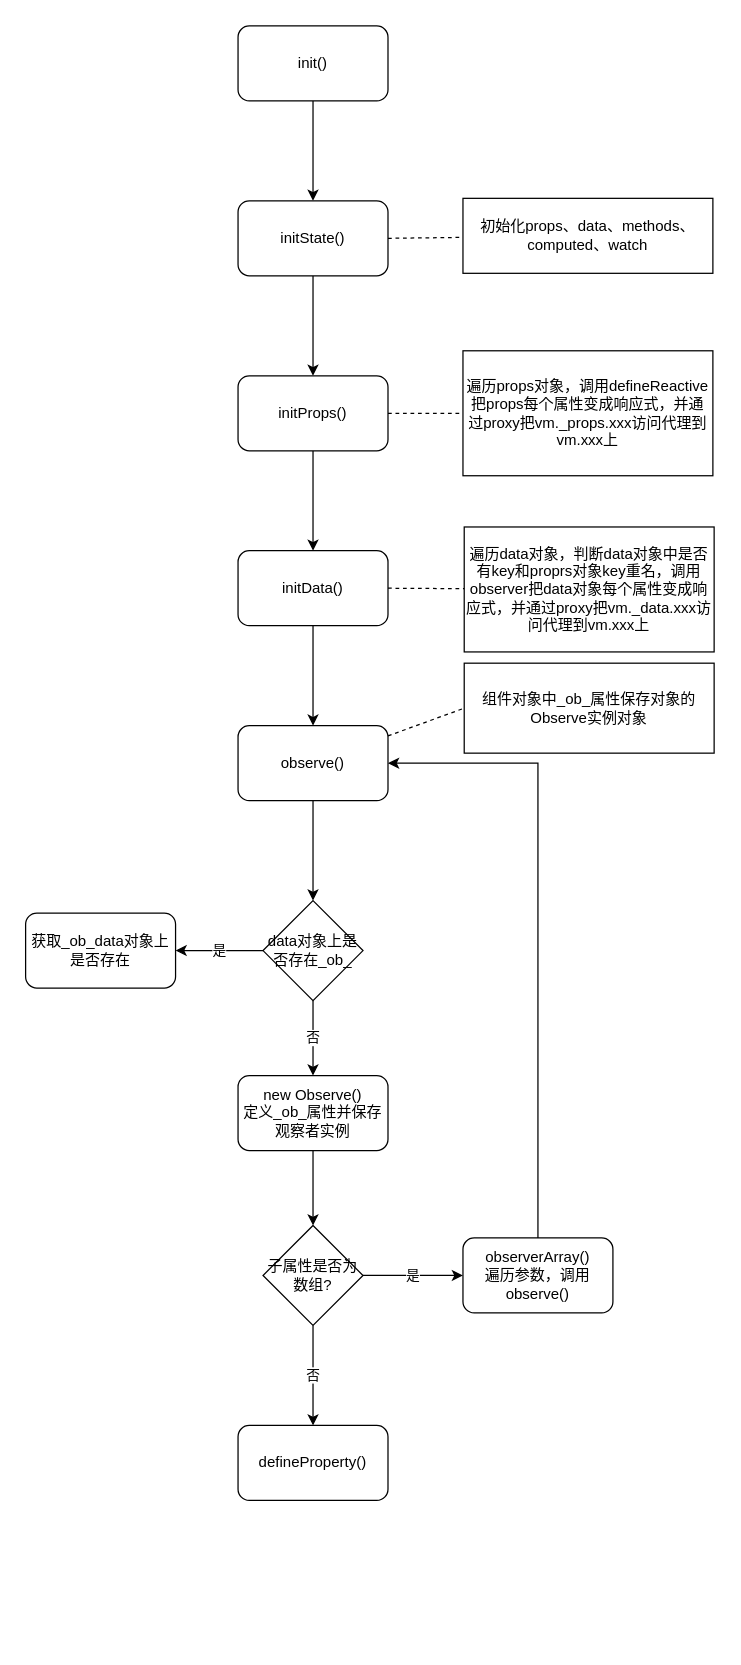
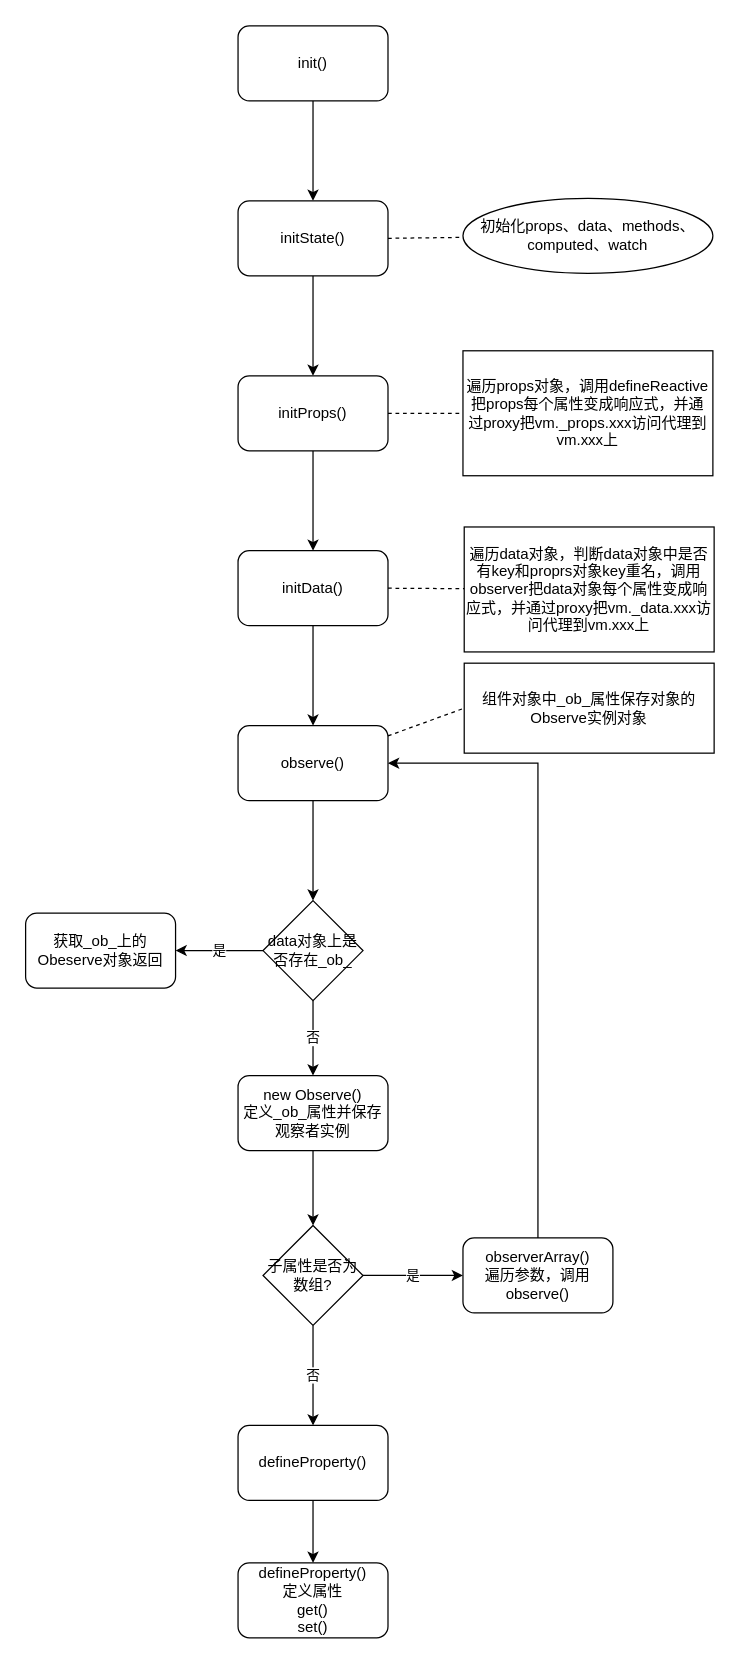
  <mxCell id="0" />
  <mxCell id="1" parent="0" />
  <mxCell id="2" value="" style="edgeStyle=orthogonalEdgeStyle;rounded=0;orthogonalLoop=1;jettySize=auto;html=1;" parent="1" source="3" target="5" edge="1"><mxGeometry relative="1" as="geometry" /></mxCell>
  <mxCell id="3" value="init()" style="rounded=1;whiteSpace=wrap;html=1;" parent="1" vertex="1"><mxGeometry x="190" y="20" width="120" height="60" as="geometry" /></mxCell>
  <mxCell id="4" value="" style="edgeStyle=orthogonalEdgeStyle;rounded=0;orthogonalLoop=1;jettySize=auto;html=1;" parent="1" source="5" target="7" edge="1"><mxGeometry relative="1" as="geometry" /></mxCell>
  <mxCell id="5" value="initState()" style="rounded=1;whiteSpace=wrap;html=1;" parent="1" vertex="1"><mxGeometry x="190" y="160" width="120" height="60" as="geometry" /></mxCell>
  <mxCell id="6" value="" style="edgeStyle=orthogonalEdgeStyle;rounded=0;orthogonalLoop=1;jettySize=auto;html=1;" parent="1" source="7" target="9" edge="1"><mxGeometry relative="1" as="geometry" /></mxCell>
  <mxCell id="7" value="initProps()" style="rounded=1;whiteSpace=wrap;html=1;" parent="1" vertex="1"><mxGeometry x="190" y="300" width="120" height="60" as="geometry" /></mxCell>
  <mxCell id="8" value="" style="edgeStyle=orthogonalEdgeStyle;rounded=0;orthogonalLoop=1;jettySize=auto;html=1;" parent="1" source="9" target="11" edge="1"><mxGeometry relative="1" as="geometry" /></mxCell>
  <mxCell id="9" value="initData()" style="rounded=1;whiteSpace=wrap;html=1;" parent="1" vertex="1"><mxGeometry x="190" y="440" width="120" height="60" as="geometry" /></mxCell>
  <mxCell id="10" value="" style="edgeStyle=orthogonalEdgeStyle;rounded=0;orthogonalLoop=1;jettySize=auto;html=1;entryX=0.5;entryY=0;entryDx=0;entryDy=0;" edge="1" parent="1" source="11" target="28"><mxGeometry relative="1" as="geometry"><mxPoint x="250" y="720" as="targetPoint" /></mxGeometry></mxCell>
  <mxCell id="11" value="observe()" style="rounded=1;whiteSpace=wrap;html=1;" parent="1" vertex="1"><mxGeometry x="190" y="580" width="120" height="60" as="geometry" /></mxCell>
  <mxCell id="12" value="" style="edgeStyle=orthogonalEdgeStyle;rounded=0;orthogonalLoop=1;jettySize=auto;html=1;" edge="1" parent="1" source="13" target="24"><mxGeometry relative="1" as="geometry" /></mxCell>
  <mxCell id="13" value="new Observe()&lt;br&gt;定义_ob_属性并保存观察者实例" style="rounded=1;whiteSpace=wrap;html=1;" parent="1" vertex="1"><mxGeometry x="190" y="860" width="120" height="60" as="geometry" /></mxCell>
+ <mxCell id="14" value="" style="edgeStyle=orthogonalEdgeStyle;rounded=0;orthogonalLoop=1;jettySize=auto;html=1;" edge="1" parent="1" source="15" target="25"><mxGeometry relative="1" as="geometry" /></mxCell>
  <mxCell id="15" value="defineProperty()" style="rounded=1;whiteSpace=wrap;html=1;" parent="1" vertex="1"><mxGeometry x="190" y="1140" width="120" height="60" as="geometry" /></mxCell>
- <mxCell id="16" value="初始化props、data、methods、computed、watch" style="rounded=0;whiteSpace=wrap;html=1;" parent="1" vertex="1"><mxGeometry x="370" y="158" width="200" height="60" as="geometry" /></mxCell>
+ <mxCell id="16" value="初始化props、data、methods、computed、watch" style="ellipse;whiteSpace=wrap;html=1;" parent="1" vertex="1"><mxGeometry x="370" y="158" width="200" height="60" as="geometry" /></mxCell>
  <mxCell id="17" value="" style="endArrow=none;dashed=1;html=1;exitX=1;exitY=0.5;exitDx=0;exitDy=0;" parent="1" source="5" target="16" edge="1"><mxGeometry width="50" height="50" relative="1" as="geometry"><mxPoint x="320" y="200" as="sourcePoint" /><mxPoint x="370" y="150" as="targetPoint" /></mxGeometry></mxCell>
  <mxCell id="18" value="遍历props对象，调用defineReactive把props每个属性变成响应式，并通过proxy把vm._props.xxx访问代理到vm.xxx上" style="rounded=0;whiteSpace=wrap;html=1;" parent="1" vertex="1"><mxGeometry x="370" y="280" width="200" height="100" as="geometry" /></mxCell>
  <mxCell id="19" value="" style="endArrow=none;dashed=1;html=1;exitX=1;exitY=0.5;exitDx=0;exitDy=0;" parent="1" source="7" target="18" edge="1"><mxGeometry width="50" height="50" relative="1" as="geometry"><mxPoint x="310" y="350" as="sourcePoint" /><mxPoint x="360" y="300" as="targetPoint" /></mxGeometry></mxCell>
  <mxCell id="20" value="遍历data对象，判断data对象中是否有key和proprs对象key重名，调用observer把data对象每个属性变成响应式，并通过proxy把vm._data.xxx访问代理到vm.xxx上" style="rounded=0;whiteSpace=wrap;html=1;" parent="1" vertex="1"><mxGeometry x="371" y="421" width="200" height="100" as="geometry" /></mxCell>
  <mxCell id="21" value="" style="endArrow=none;dashed=1;html=1;exitX=1;exitY=0.5;exitDx=0;exitDy=0;" parent="1" source="9" target="20" edge="1"><mxGeometry width="50" height="50" relative="1" as="geometry"><mxPoint x="340" y="500" as="sourcePoint" /><mxPoint x="390" y="450" as="targetPoint" /></mxGeometry></mxCell>
  <mxCell id="22" value="否" style="edgeStyle=orthogonalEdgeStyle;rounded=0;orthogonalLoop=1;jettySize=auto;html=1;" edge="1" parent="1" source="24" target="15"><mxGeometry relative="1" as="geometry" /></mxCell>
  <mxCell id="23" value="是" style="edgeStyle=orthogonalEdgeStyle;rounded=0;orthogonalLoop=1;jettySize=auto;html=1;" edge="1" parent="1" source="24"><mxGeometry relative="1" as="geometry"><mxPoint x="370" y="1020" as="targetPoint" /></mxGeometry></mxCell>
  <mxCell id="24" value="子属性是否为&lt;br&gt;数组?" style="rhombus;whiteSpace=wrap;html=1;" parent="1" vertex="1"><mxGeometry x="210" y="980" width="80" height="80" as="geometry" /></mxCell>
+ <mxCell id="25" value="defineProperty()&lt;br&gt;定义属性&lt;br&gt;get()&lt;br&gt;set()" style="rounded=1;whiteSpace=wrap;html=1;" parent="1" vertex="1"><mxGeometry x="190" y="1250" width="120" height="60" as="geometry" /></mxCell>
  <mxCell id="26" value="否" style="edgeStyle=orthogonalEdgeStyle;rounded=0;orthogonalLoop=1;jettySize=auto;html=1;" edge="1" parent="1" source="28" target="13"><mxGeometry relative="1" as="geometry" /></mxCell>
  <mxCell id="27" value="是" style="edgeStyle=orthogonalEdgeStyle;rounded=0;orthogonalLoop=1;jettySize=auto;html=1;entryX=1;entryY=0.5;entryDx=0;entryDy=0;" edge="1" parent="1" source="28" target="29"><mxGeometry relative="1" as="geometry" /></mxCell>
  <mxCell id="28" value="data对象上是否存在_ob_" style="rhombus;whiteSpace=wrap;html=1;" vertex="1" parent="1"><mxGeometry x="210" y="720" width="80" height="80" as="geometry" /></mxCell>
- <mxCell id="29" value="获取_ob_data对象上是否存在" style="rounded=1;whiteSpace=wrap;html=1;" vertex="1" parent="1"><mxGeometry x="20" y="730" width="120" height="60" as="geometry" /></mxCell>
+ <mxCell id="29" value="获取_ob_上的Obeserve对象返回" style="rounded=1;whiteSpace=wrap;html=1;" vertex="1" parent="1"><mxGeometry x="20" y="730" width="120" height="60" as="geometry" /></mxCell>
  <mxCell id="30" value="组件对象中_ob_属性保存对象的Observe实例对象" style="rounded=0;whiteSpace=wrap;html=1;" vertex="1" parent="1"><mxGeometry x="371" y="530" width="200" height="72" as="geometry" /></mxCell>
  <mxCell id="31" value="" style="endArrow=none;dashed=1;html=1;entryX=0;entryY=0.5;entryDx=0;entryDy=0;" edge="1" parent="1" source="11" target="30"><mxGeometry width="50" height="50" relative="1" as="geometry"><mxPoint x="320" y="480" as="sourcePoint" /><mxPoint x="381" y="480.379" as="targetPoint" /></mxGeometry></mxCell>
  <mxCell id="32" style="edgeStyle=orthogonalEdgeStyle;rounded=0;orthogonalLoop=1;jettySize=auto;html=1;entryX=1;entryY=0.5;entryDx=0;entryDy=0;" edge="1" parent="1" source="33" target="11"><mxGeometry relative="1" as="geometry"><Array as="points"><mxPoint x="430" y="610" /></Array></mxGeometry></mxCell>
  <mxCell id="33" value="observerArray()&lt;br&gt;遍历参数，调用observe()" style="rounded=1;whiteSpace=wrap;html=1;" vertex="1" parent="1"><mxGeometry x="370" y="990" width="120" height="60" as="geometry" /></mxCell>
